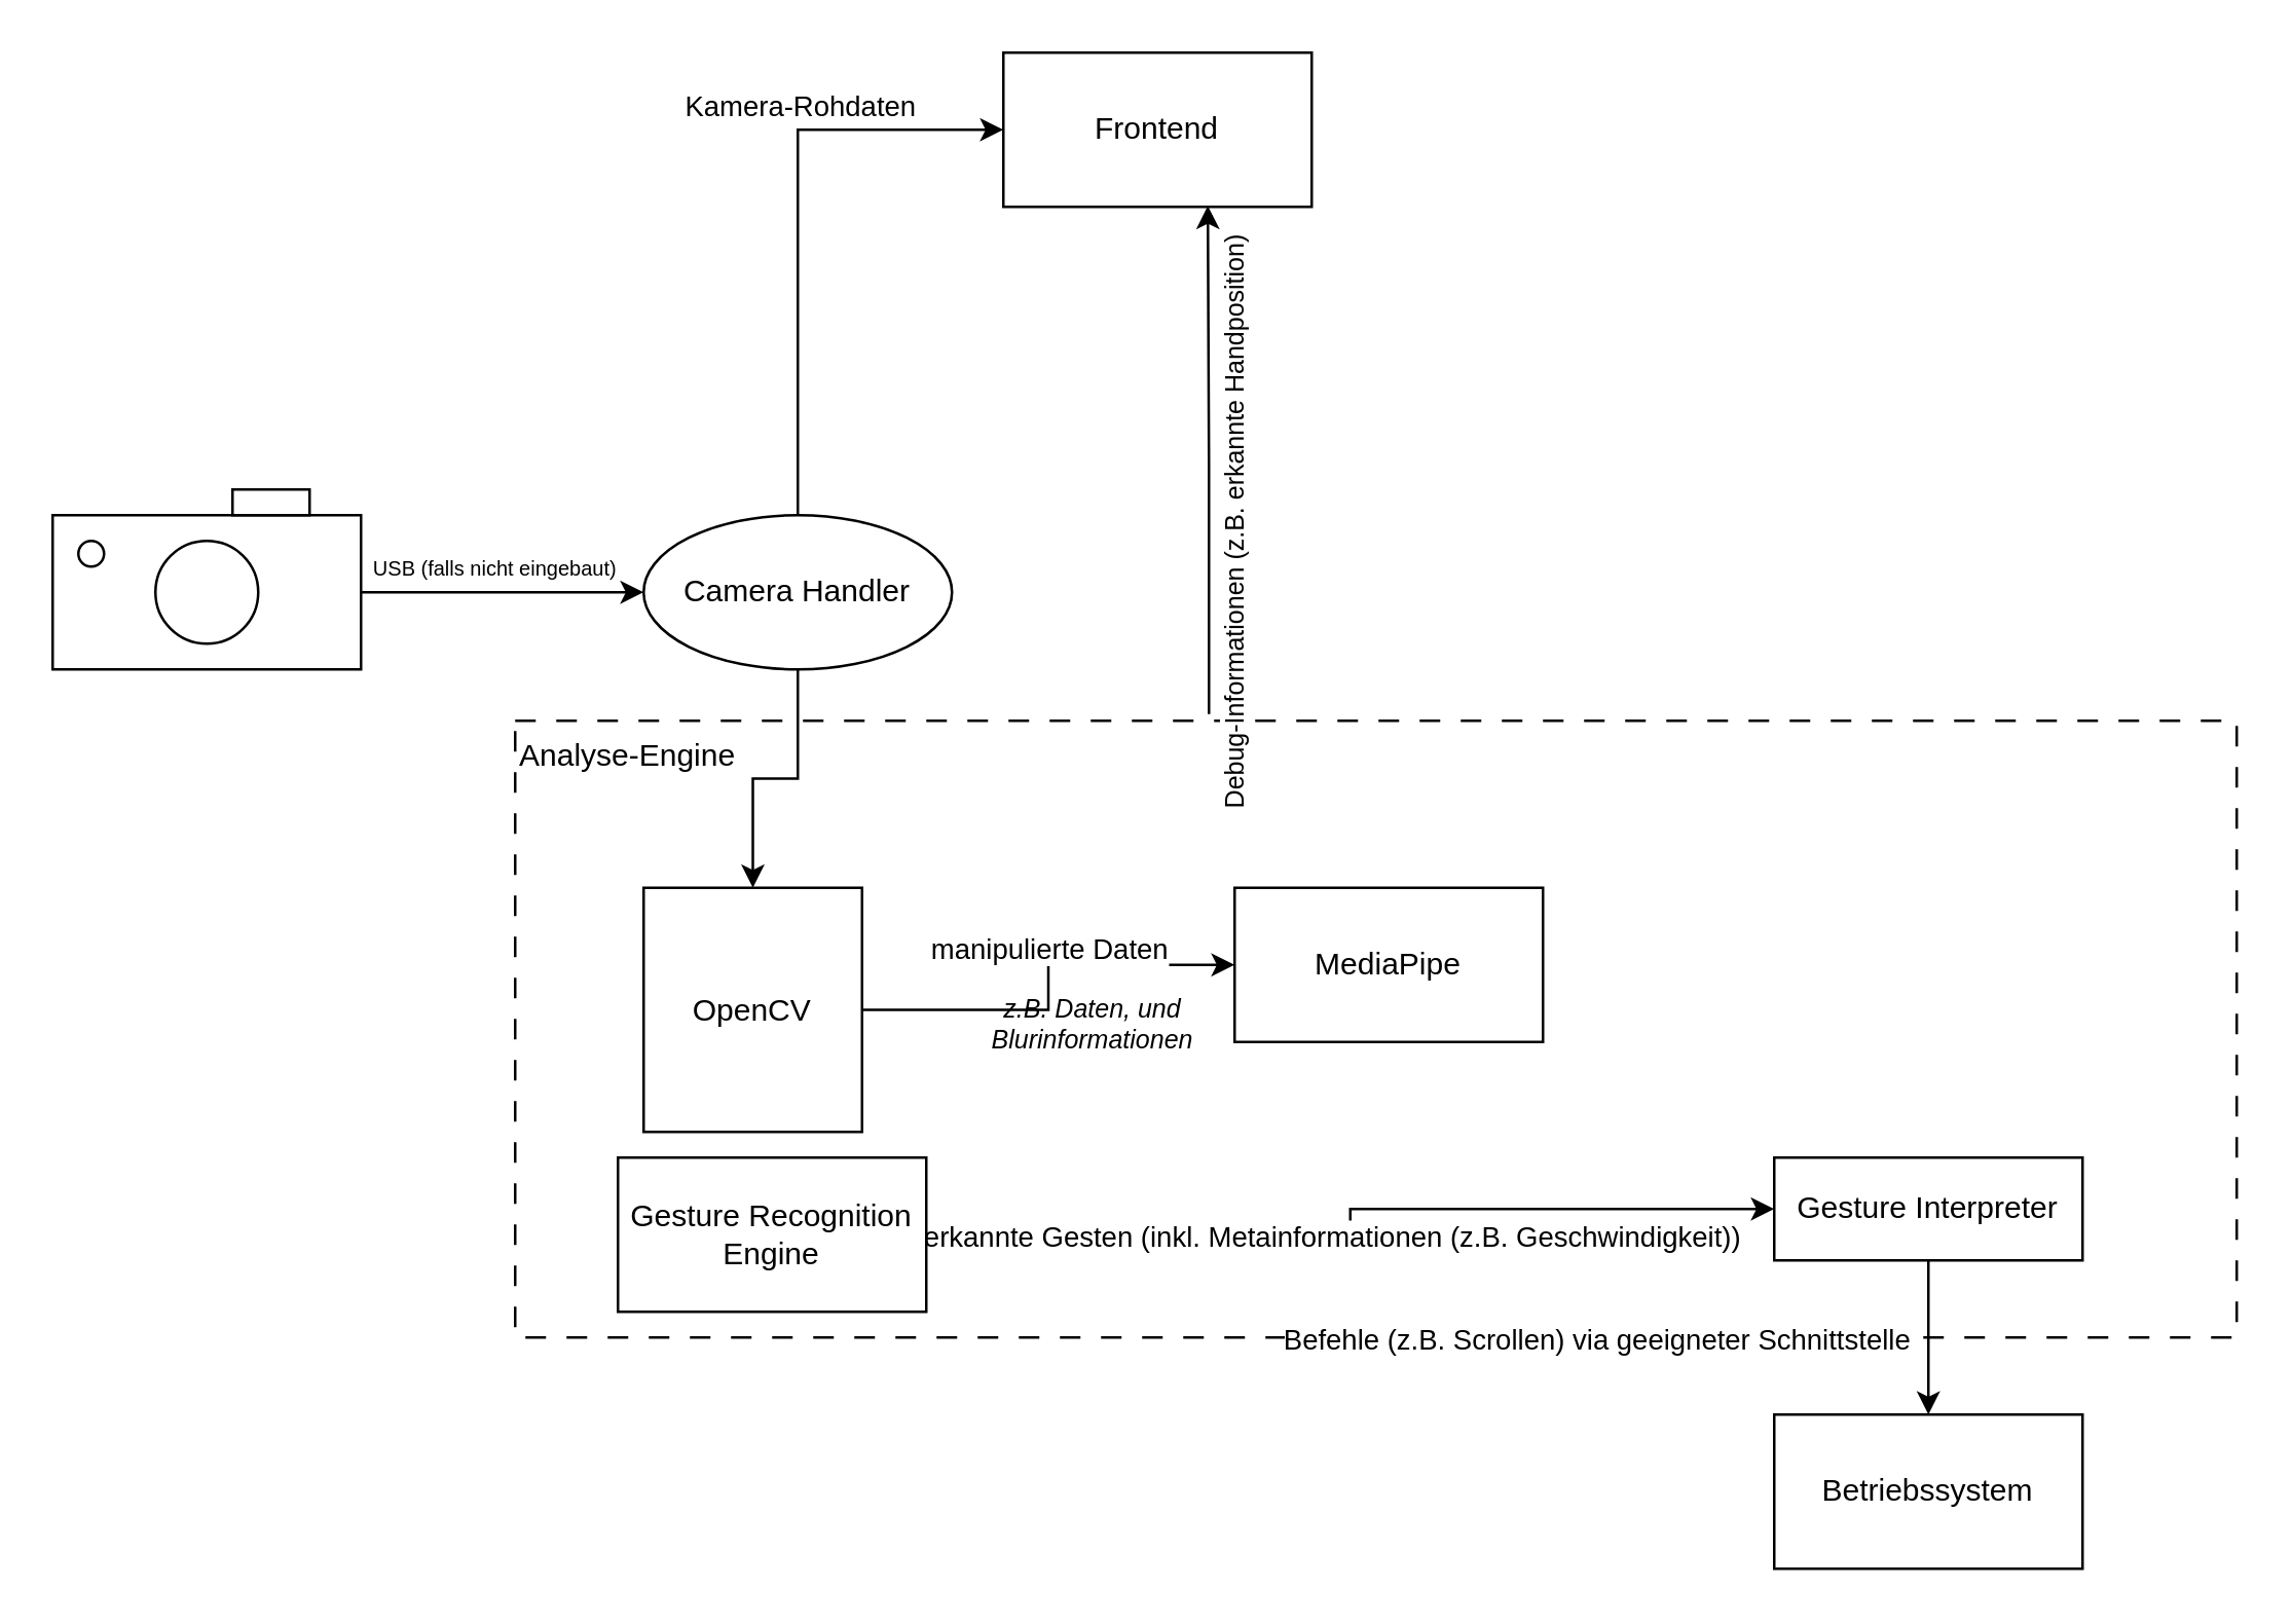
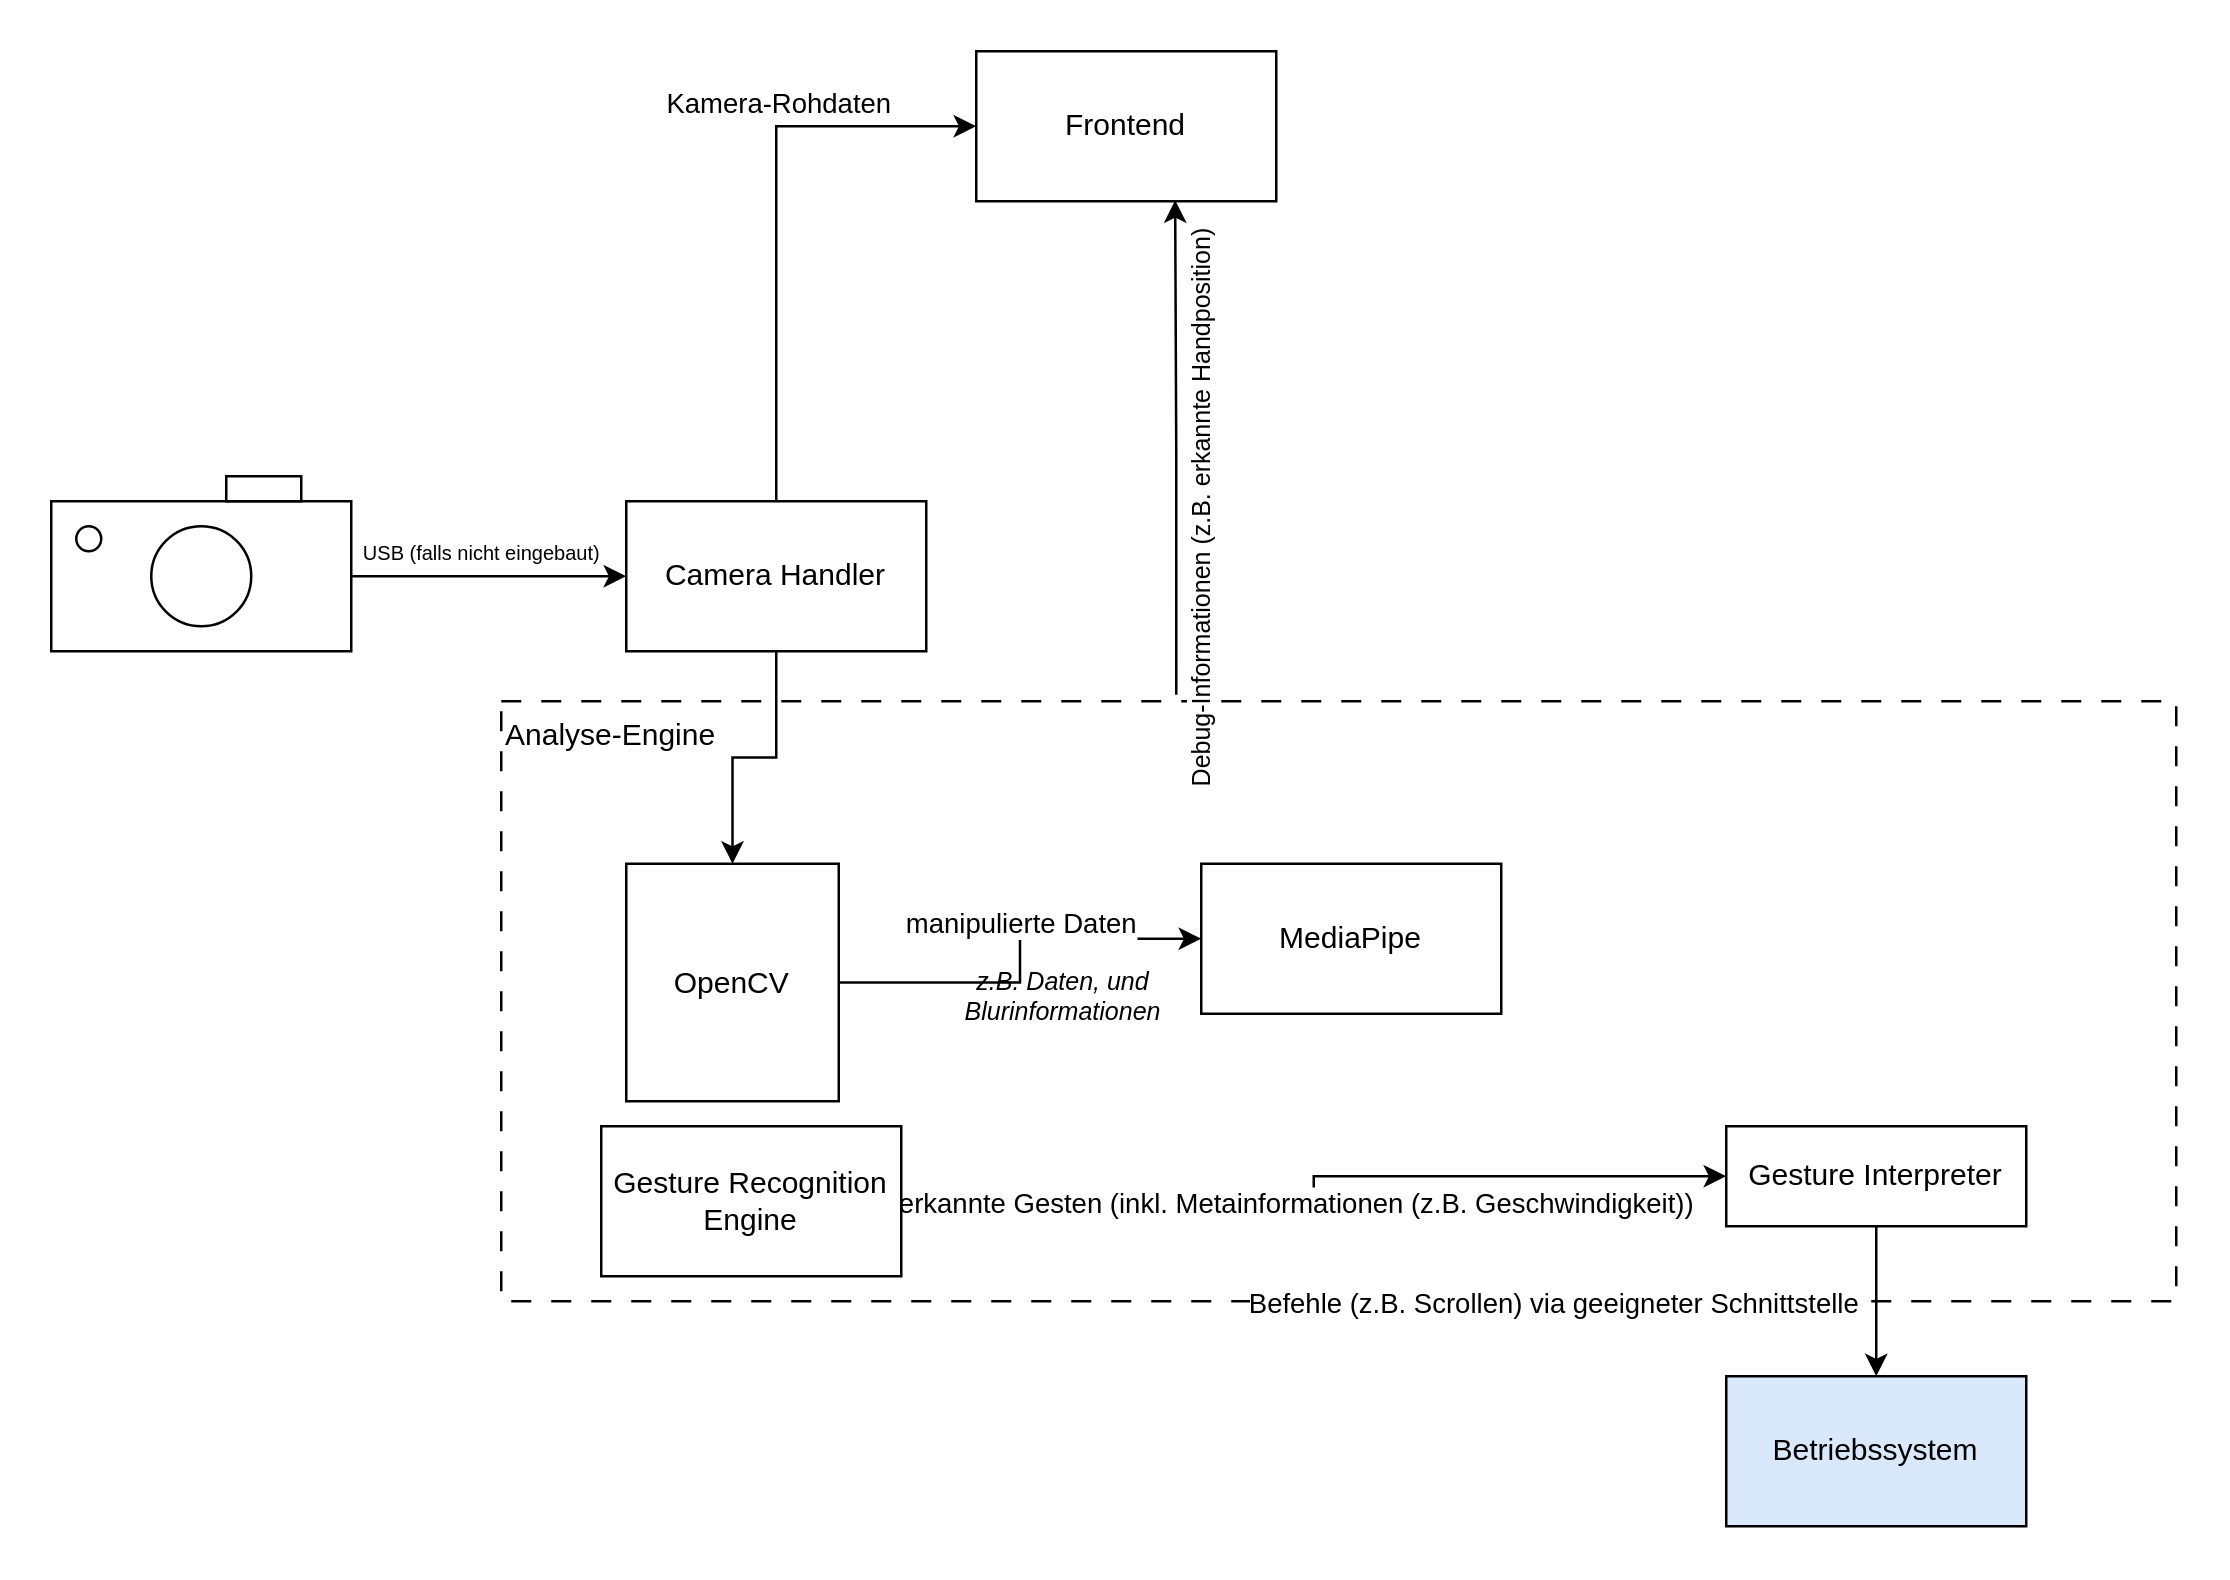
  <mxCell id="0" />
  <mxCell id="1" parent="0" />
  <mxCell id="2" style="edgeStyle=orthogonalEdgeStyle;rounded=0;orthogonalLoop=1;jettySize=auto;html=1;exitX=1;exitY=0.5;exitDx=0;exitDy=0;entryX=0;entryY=0.5;entryDx=0;entryDy=0;" edge="1" parent="1" source="4" target="11"><mxGeometry relative="1" as="geometry" /></mxCell>
  <mxCell id="3" value="&lt;div style=&quot;font-size: 8px;&quot;&gt;USB (falls nicht eingebaut)&lt;/div&gt;" style="edgeLabel;html=1;align=center;verticalAlign=middle;resizable=0;points=[];fontSize=8;" vertex="1" connectable="0" parent="2"><mxGeometry x="0.308" y="1" relative="1" as="geometry"><mxPoint x="-21" y="-9" as="offset" /></mxGeometry></mxCell>
  <mxCell id="4" value="" style="rounded=0;whiteSpace=wrap;html=1;" vertex="1" parent="1"><mxGeometry y="200" width="120" height="60" as="geometry" x="20" /></mxCell>
  <mxCell id="5" value="" style="ellipse;whiteSpace=wrap;html=1;aspect=fixed;" vertex="1" parent="1"><mxGeometry x="60" y="210" width="40" height="40" as="geometry" /></mxCell>
  <mxCell id="6" value="" style="ellipse;whiteSpace=wrap;html=1;aspect=fixed;" vertex="1" parent="1"><mxGeometry x="30" y="210" width="10" height="10" as="geometry" /></mxCell>
  <mxCell id="7" value="" style="rounded=0;whiteSpace=wrap;html=1;" vertex="1" parent="1"><mxGeometry x="90" y="190" width="30" height="10" as="geometry" /></mxCell>
  <mxCell id="8" style="edgeStyle=orthogonalEdgeStyle;rounded=0;orthogonalLoop=1;jettySize=auto;html=1;exitX=0.5;exitY=0;exitDx=0;exitDy=0;entryX=0;entryY=0.5;entryDx=0;entryDy=0;" edge="1" parent="1" source="11" target="12"><mxGeometry relative="1" as="geometry" /></mxCell>
  <mxCell id="9" value="Kamera-Rohdaten" style="edgeLabel;html=1;align=center;verticalAlign=middle;resizable=0;points=[];" vertex="1" connectable="0" parent="8"><mxGeometry x="0.415" y="2" relative="1" as="geometry"><mxPoint x="-13" y="-8" as="offset" /></mxGeometry></mxCell>
  <mxCell id="10" style="edgeStyle=orthogonalEdgeStyle;rounded=0;orthogonalLoop=1;jettySize=auto;html=1;exitX=0.5;exitY=1;exitDx=0;exitDy=0;entryX=0.5;entryY=0;entryDx=0;entryDy=0;" edge="1" parent="1" source="11" target="16"><mxGeometry relative="1" as="geometry" /></mxCell>
- <mxCell id="11" value="&lt;div&gt;Camera Handler&lt;/div&gt;" style="ellipse;whiteSpace=wrap;html=1;" vertex="1" parent="1"><mxGeometry x="250" y="200" width="120" height="60" as="geometry" /></mxCell>
+ <mxCell id="11" value="&lt;div&gt;Camera Handler&lt;/div&gt;" style="rounded=0;whiteSpace=wrap;html=1;" vertex="1" parent="1"><mxGeometry x="250" y="200" width="120" height="60" as="geometry" /></mxCell>
  <mxCell id="12" value="Frontend" style="rounded=0;whiteSpace=wrap;html=1;" vertex="1" parent="1"><mxGeometry x="390" y="20" width="120" height="60" as="geometry" /></mxCell>
  <mxCell id="13" value="Analyse-Engine" style="rounded=0;whiteSpace=wrap;html=1;dashed=1;dashPattern=8 8;fillColor=none;align=left;verticalAlign=top;" vertex="1" parent="1"><mxGeometry x="200" y="280" width="670" height="240" as="geometry" /></mxCell>
  <mxCell id="14" style="edgeStyle=orthogonalEdgeStyle;rounded=0;orthogonalLoop=1;jettySize=auto;html=1;exitX=1;exitY=0.5;exitDx=0;exitDy=0;entryX=0;entryY=0.5;entryDx=0;entryDy=0;" edge="1" parent="1" source="16" target="19"><mxGeometry relative="1" as="geometry" /></mxCell>
  <mxCell id="15" value="manipulierte Daten" style="edgeLabel;html=1;align=center;verticalAlign=middle;resizable=0;points=[];" vertex="1" connectable="0" parent="14"><mxGeometry x="0.006" relative="1" as="geometry"><mxPoint y="-15" as="offset" /></mxGeometry></mxCell>
  <mxCell id="16" value="&lt;div&gt;OpenCV&lt;/div&gt;" style="rounded=0;whiteSpace=wrap;html=1;" vertex="1" parent="1"><mxGeometry x="250" y="345" width="85" height="95" as="geometry" /></mxCell>
  <mxCell id="17" style="edgeStyle=orthogonalEdgeStyle;rounded=0;orthogonalLoop=1;jettySize=auto;html=1;exitX=0.403;exitY=-0.011;exitDx=0;exitDy=0;entryX=0.663;entryY=0.993;entryDx=0;entryDy=0;entryPerimeter=0;exitPerimeter=0;" edge="1" parent="1" source="13" target="12"><mxGeometry relative="1" as="geometry" /></mxCell>
  <mxCell id="18" value="Debug-Informationen (z.B. erkannte Handposition)" style="edgeLabel;html=1;align=center;verticalAlign=middle;resizable=0;points=[];horizontal=0;fontSize=10;" vertex="1" connectable="0" parent="17"><mxGeometry x="0.783" y="1" relative="1" as="geometry"><mxPoint x="11" y="103" as="offset" /></mxGeometry></mxCell>
  <mxCell id="19" value="MediaPipe" style="rounded=0;whiteSpace=wrap;html=1;" vertex="1" parent="1"><mxGeometry x="480" y="345" width="120" height="60" as="geometry" /></mxCell>
  <mxCell id="20" value="z.B. Daten, und Blurinformationen" style="text;html=1;align=center;verticalAlign=middle;whiteSpace=wrap;rounded=0;fontSize=10;fontStyle=2" vertex="1" parent="1"><mxGeometry x="380" y="375" width="90" height="45" as="geometry" /></mxCell>
  <mxCell id="21" value="" style="edgeStyle=orthogonalEdgeStyle;rounded=0;orthogonalLoop=1;jettySize=auto;html=1;" edge="1" parent="1" source="23" target="26"><mxGeometry relative="1" as="geometry" /></mxCell>
  <mxCell id="22" value="erkannte Gesten (inkl. Metainformationen (z.B. Geschwindigkeit))" style="edgeLabel;html=1;align=center;verticalAlign=middle;resizable=0;points=[];" vertex="1" connectable="0" parent="21"><mxGeometry x="0.175" y="-1" relative="1" as="geometry"><mxPoint x="-33" y="9" as="offset" /></mxGeometry></mxCell>
  <mxCell id="23" value="Gesture Recognition Engine" style="rounded=0;whiteSpace=wrap;html=1;" vertex="1" parent="1"><mxGeometry x="240" y="450" width="120" height="60" as="geometry" /></mxCell>
  <mxCell id="24" value="" style="edgeStyle=orthogonalEdgeStyle;rounded=0;orthogonalLoop=1;jettySize=auto;html=1;" edge="1" parent="1" source="26" target="27"><mxGeometry relative="1" as="geometry" /></mxCell>
  <mxCell id="25" value="Befehle (z.B. Scrollen) via geeigneter Schnittstelle" style="edgeLabel;html=1;align=center;verticalAlign=middle;resizable=0;points=[];" vertex="1" connectable="0" parent="24"><mxGeometry x="-0.079" y="1" relative="1" as="geometry"><mxPoint x="-131" y="2" as="offset" /></mxGeometry></mxCell>
  <mxCell id="26" value="Gesture Interpreter" style="whiteSpace=wrap;html=1;rounded=0;" vertex="1" parent="1"><mxGeometry x="690" y="450" width="120" height="40" as="geometry" /></mxCell>
- <mxCell id="27" value="Betriebssystem" style="whiteSpace=wrap;html=1;rounded=0;" vertex="1" parent="1"><mxGeometry x="690" y="550" width="120" height="60" as="geometry" /></mxCell>
+ <mxCell id="27" value="Betriebssystem" style="whiteSpace=wrap;html=1;rounded=0;fillColor=#dae8fc;" vertex="1" parent="1"><mxGeometry x="690" y="550" width="120" height="60" as="geometry" /></mxCell>
